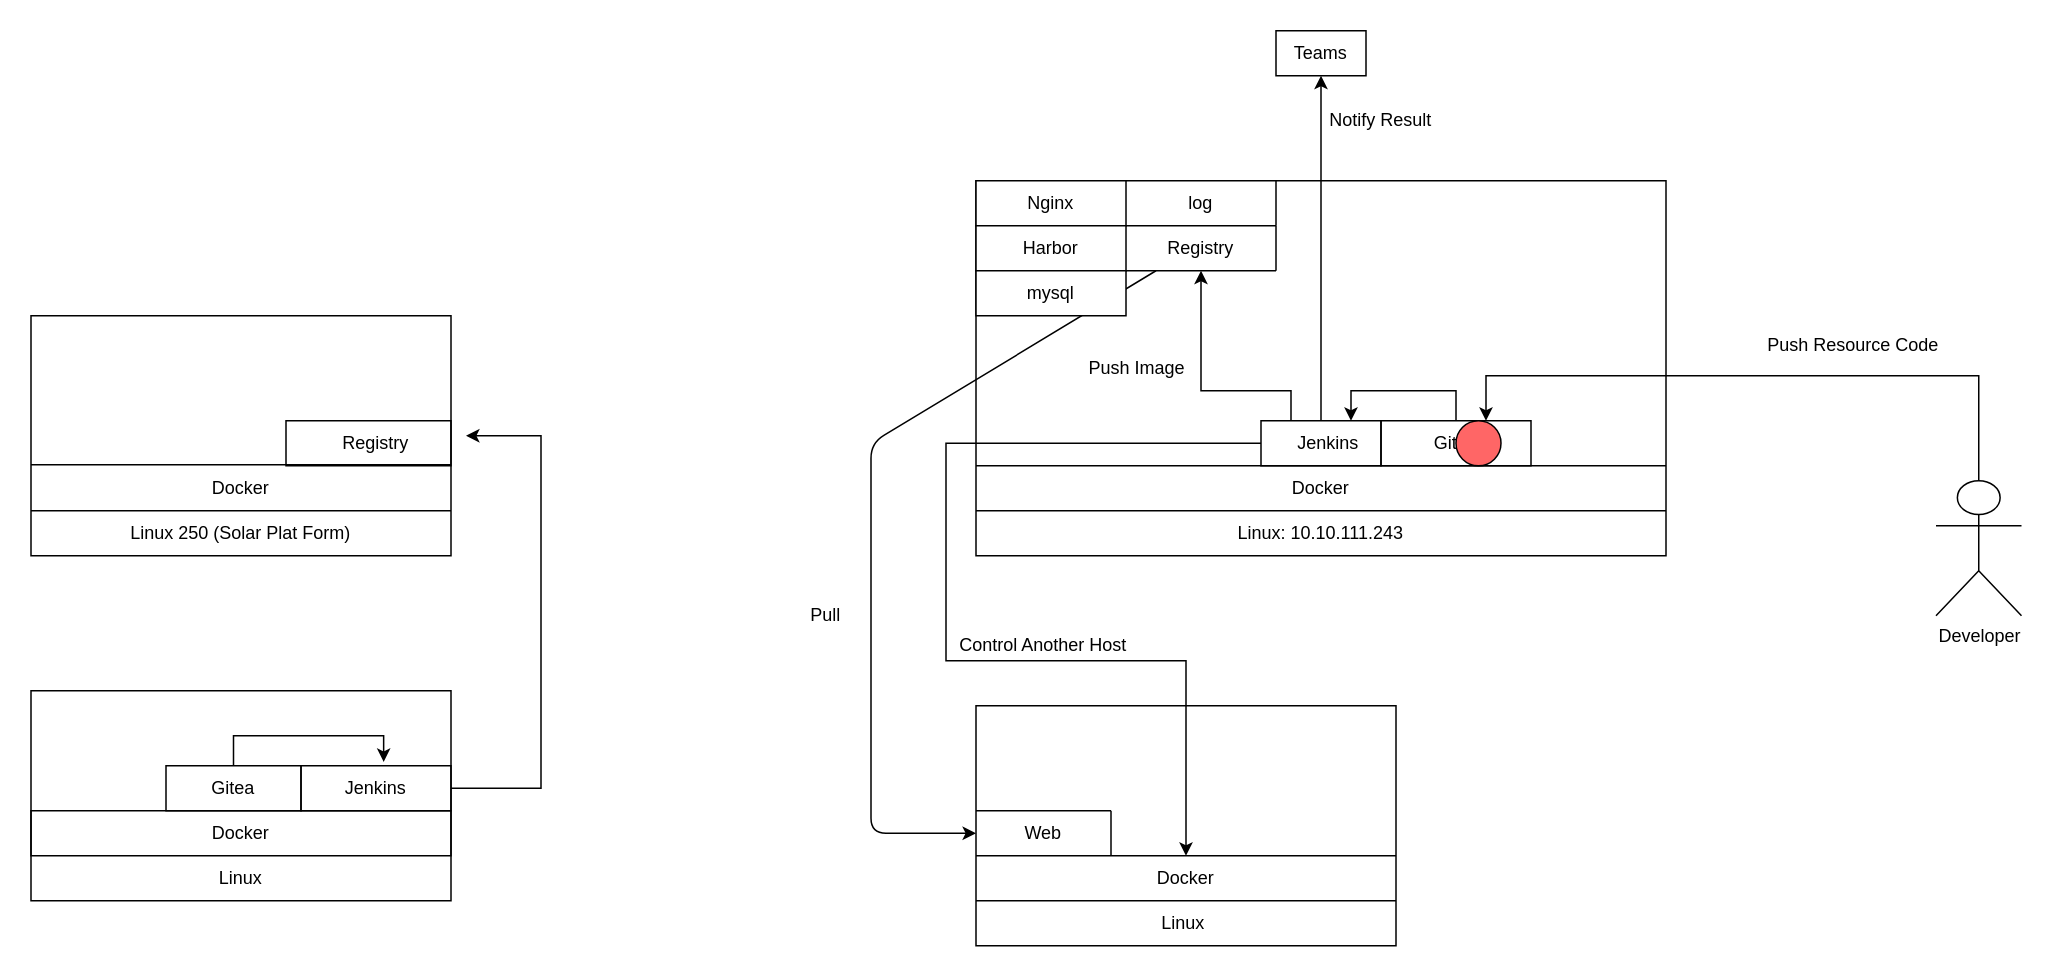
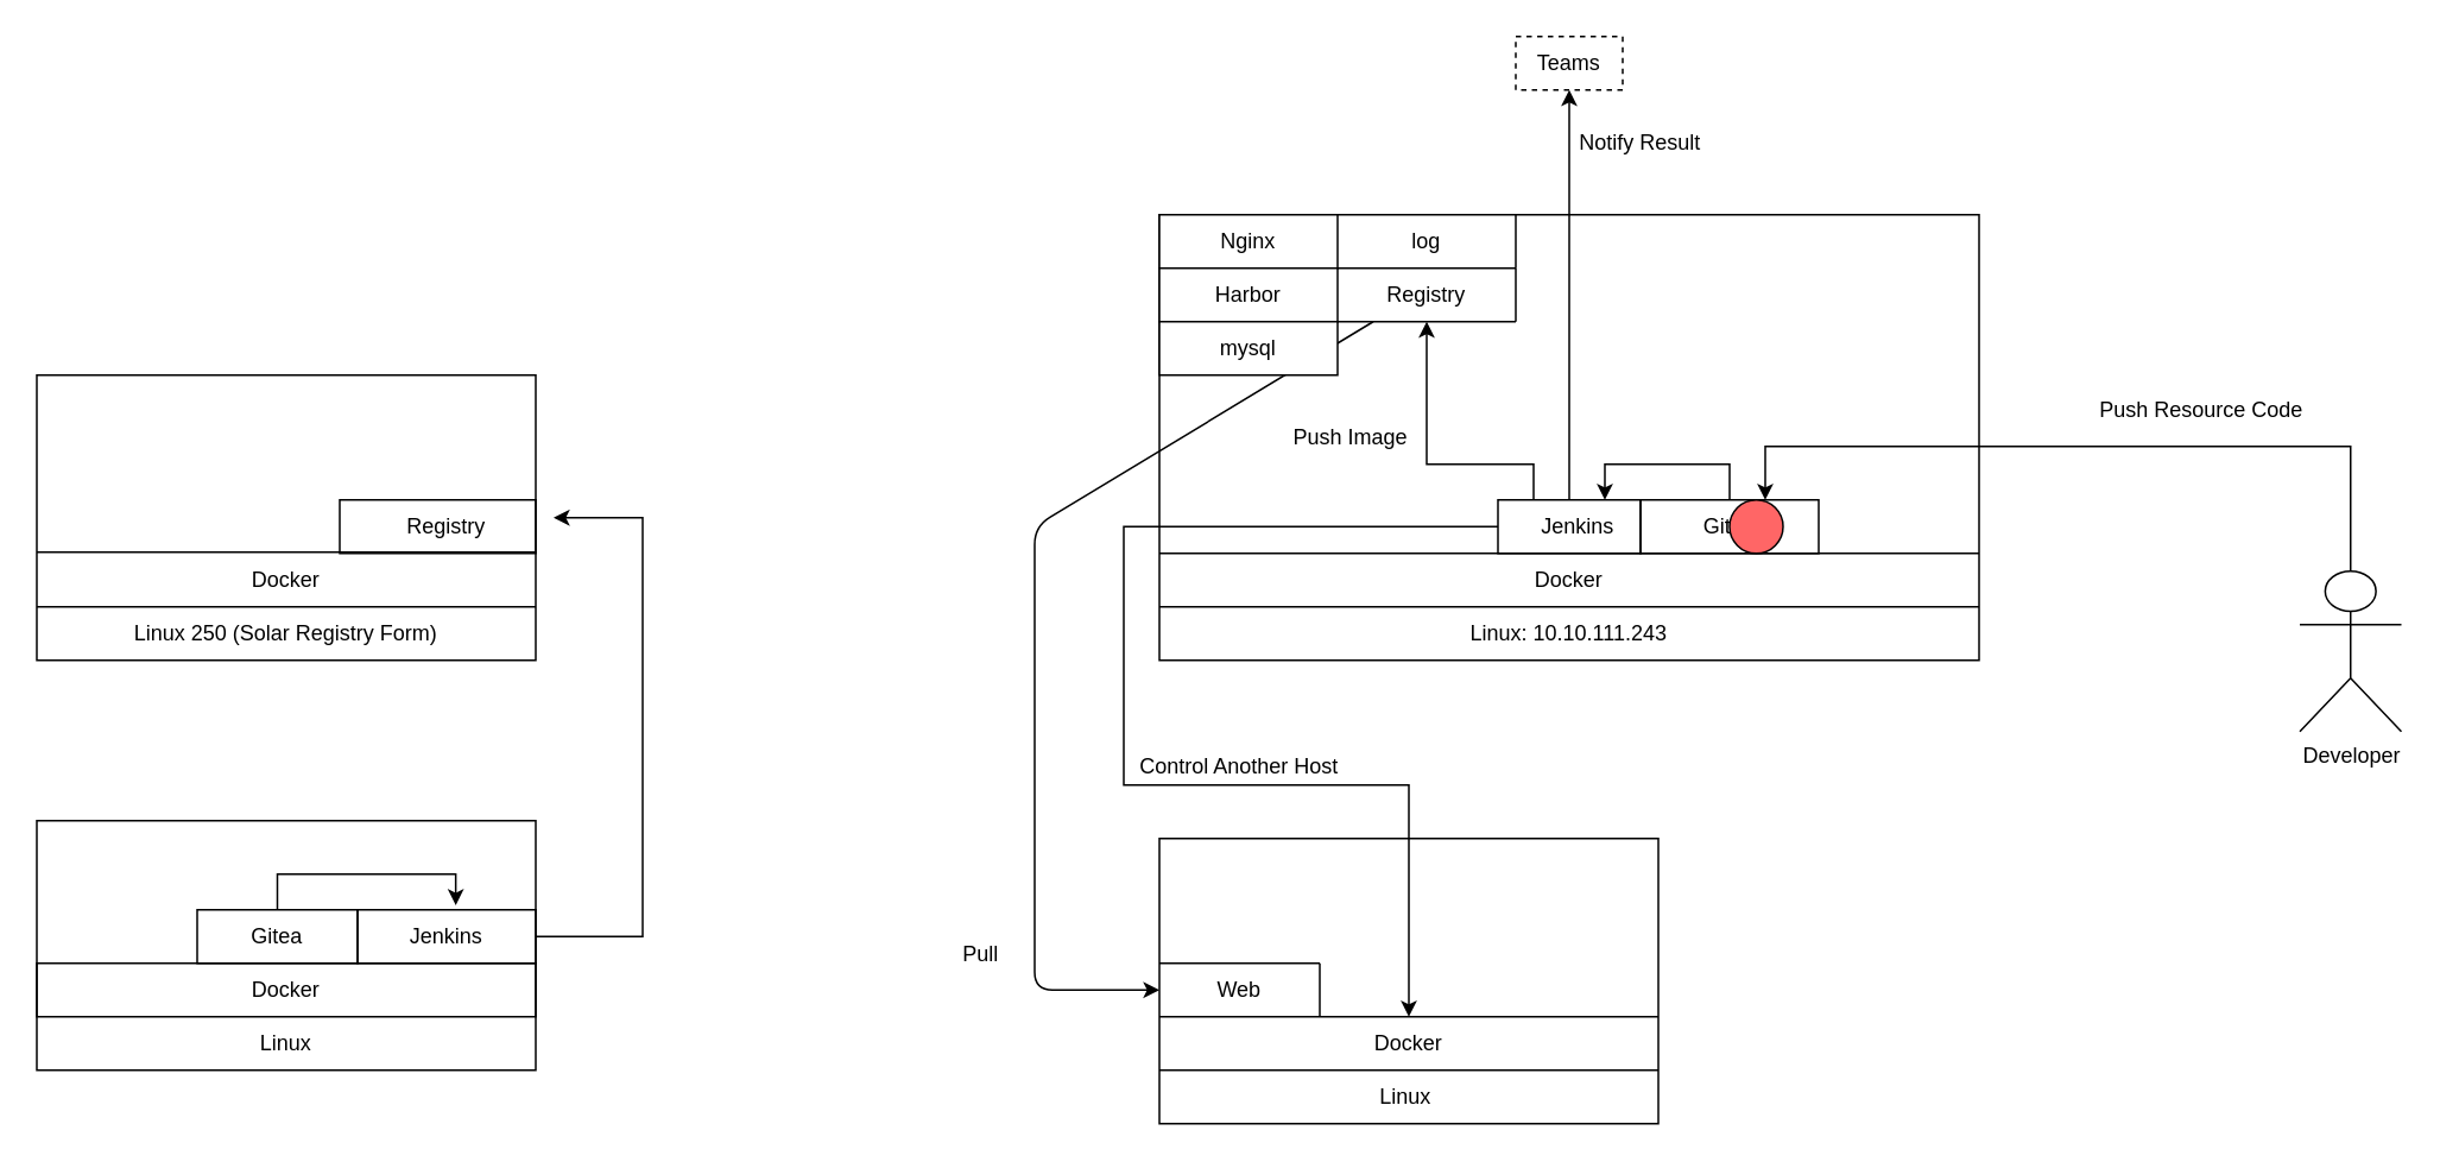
  <mxCell id="0" />
  <mxCell id="1" parent="0" />
  <mxCell id="2" value="" style="rounded=0;whiteSpace=wrap;html=1;" vertex="1" parent="1"><mxGeometry x="750" y="150" width="100" height="30" as="geometry" /></mxCell>
  <mxCell id="3" value="" style="rounded=0;whiteSpace=wrap;html=1;" vertex="1" parent="1"><mxGeometry x="750" y="120" width="100" height="30" as="geometry" /></mxCell>
  <mxCell id="4" value="" style="rounded=0;whiteSpace=wrap;html=1;" vertex="1" parent="1"><mxGeometry x="750" y="150" width="100" height="30" as="geometry" /></mxCell>
  <mxCell id="5" value="" style="rounded=0;whiteSpace=wrap;html=1;" vertex="1" parent="1"><mxGeometry x="750" y="120" width="100" height="30" as="geometry" /></mxCell>
  <mxCell id="6" value="" style="rounded=0;whiteSpace=wrap;html=1;" parent="1" vertex="1"><mxGeometry x="650" y="120" width="460" height="250" as="geometry" /></mxCell>
  <mxCell id="7" value="Linux: 10.10.111.243" style="text;html=1;strokeColor=none;fillColor=none;align=center;verticalAlign=middle;whiteSpace=wrap;rounded=0;" parent="1" vertex="1"><mxGeometry x="650" y="340" width="460" height="30" as="geometry" /></mxCell>
  <mxCell id="8" value="" style="endArrow=none;html=1;exitX=0;exitY=0;exitDx=0;exitDy=0;entryX=1;entryY=0;entryDx=0;entryDy=0;" parent="1" source="7" target="7" edge="1"><mxGeometry width="50" height="50" relative="1" as="geometry"><mxPoint x="850" y="370" as="sourcePoint" /><mxPoint x="900" y="320" as="targetPoint" /><Array as="points" /></mxGeometry></mxCell>
  <mxCell id="9" value="Docker" style="text;html=1;strokeColor=none;fillColor=none;align=center;verticalAlign=middle;whiteSpace=wrap;rounded=0;" parent="1" vertex="1"><mxGeometry x="650" y="310" width="460" height="30" as="geometry" /></mxCell>
  <mxCell id="10" value="" style="endArrow=none;html=1;exitX=0;exitY=0;exitDx=0;exitDy=0;entryX=1;entryY=0;entryDx=0;entryDy=0;" parent="1" source="9" target="9" edge="1"><mxGeometry width="50" height="50" relative="1" as="geometry"><mxPoint x="850" y="340" as="sourcePoint" /><mxPoint x="900" y="290" as="targetPoint" /></mxGeometry></mxCell>
  <mxCell id="11" value="" style="rounded=0;whiteSpace=wrap;html=1;" parent="1" vertex="1"><mxGeometry x="650" y="120" width="100" height="30" as="geometry" /></mxCell>
  <mxCell id="12" value="" style="rounded=0;whiteSpace=wrap;html=1;" parent="1" vertex="1"><mxGeometry x="650" y="470" width="280" height="160" as="geometry" /></mxCell>
  <mxCell id="13" value="Linux&amp;nbsp;" style="text;html=1;strokeColor=none;fillColor=none;align=center;verticalAlign=middle;whiteSpace=wrap;rounded=0;" parent="1" vertex="1"><mxGeometry x="650" y="600" width="280" height="30" as="geometry" /></mxCell>
  <mxCell id="14" value="Docker" style="text;html=1;strokeColor=none;fillColor=none;align=center;verticalAlign=middle;whiteSpace=wrap;rounded=0;" parent="1" vertex="1"><mxGeometry x="650" y="570" width="280" height="30" as="geometry" /></mxCell>
  <mxCell id="15" value="" style="endArrow=none;html=1;exitX=0;exitY=0;exitDx=0;exitDy=0;entryX=1;entryY=0;entryDx=0;entryDy=0;" parent="1" edge="1"><mxGeometry width="50" height="50" relative="1" as="geometry"><mxPoint x="650" y="600" as="sourcePoint" /><mxPoint x="930" y="600" as="targetPoint" /><Array as="points" /></mxGeometry></mxCell>
  <mxCell id="16" value="" style="endArrow=none;html=1;exitX=0;exitY=0;exitDx=0;exitDy=0;entryX=1;entryY=0;entryDx=0;entryDy=0;" parent="1" source="14" target="14" edge="1"><mxGeometry width="50" height="50" relative="1" as="geometry"><mxPoint x="830" y="460" as="sourcePoint" /><mxPoint x="880" y="410" as="targetPoint" /></mxGeometry></mxCell>
  <mxCell id="17" value="" style="endArrow=classic;html=1;entryX=0;entryY=0.5;entryDx=0;entryDy=0;entryPerimeter=0;" parent="1" target="18" edge="1"><mxGeometry width="50" height="50" relative="1" as="geometry"><mxPoint x="770" y="180" as="sourcePoint" /><mxPoint x="640" y="550" as="targetPoint" /><Array as="points"><mxPoint x="580" y="295" /><mxPoint x="580" y="555" /></Array></mxGeometry></mxCell>
  <mxCell id="18" value="Web" style="text;html=1;strokeColor=none;fillColor=none;align=center;verticalAlign=middle;whiteSpace=wrap;rounded=0;" parent="1" vertex="1"><mxGeometry x="650" y="540" width="90" height="30" as="geometry" /></mxCell>
  <mxCell id="19" value="" style="endArrow=none;html=1;exitX=0;exitY=0;exitDx=0;exitDy=0;entryX=1;entryY=0;entryDx=0;entryDy=0;" parent="1" source="18" target="18" edge="1"><mxGeometry width="50" height="50" relative="1" as="geometry"><mxPoint x="830" y="470" as="sourcePoint" /><mxPoint x="880" y="420" as="targetPoint" /></mxGeometry></mxCell>
  <mxCell id="20" value="" style="endArrow=none;html=1;exitX=1;exitY=0;exitDx=0;exitDy=0;entryX=1;entryY=1;entryDx=0;entryDy=0;" parent="1" source="18" target="18" edge="1"><mxGeometry width="50" height="50" relative="1" as="geometry"><mxPoint x="830" y="470" as="sourcePoint" /><mxPoint x="880" y="420" as="targetPoint" /></mxGeometry></mxCell>
- <mxCell id="21" value="Pull" style="text;html=1;strokeColor=none;fillColor=none;align=center;verticalAlign=middle;whiteSpace=wrap;rounded=0;" parent="1" vertex="1"><mxGeometry x="530" y="400" width="40" height="20" as="geometry" /></mxCell>
+ <mxCell id="21" value="Pull" style="text;html=1;strokeColor=none;fillColor=none;align=center;verticalAlign=middle;whiteSpace=wrap;rounded=0;" parent="1" vertex="1"><mxGeometry x="530" y="525" width="40" height="20" as="geometry" /></mxCell>
  <mxCell id="22" value="" style="rounded=0;whiteSpace=wrap;html=1;" parent="1" vertex="1"><mxGeometry x="20" y="210" width="280" height="160" as="geometry" /></mxCell>
- <mxCell id="23" value="Linux 250 (Solar Plat Form)" style="text;html=1;strokeColor=none;fillColor=none;align=center;verticalAlign=middle;whiteSpace=wrap;rounded=0;" parent="1" vertex="1"><mxGeometry x="20" y="340" width="280" height="30" as="geometry" /></mxCell>
+ <mxCell id="23" value="Linux 250 (Solar Registry Form)" style="text;html=1;strokeColor=none;fillColor=none;align=center;verticalAlign=middle;whiteSpace=wrap;rounded=0;" parent="1" vertex="1"><mxGeometry x="20" y="340" width="280" height="30" as="geometry" /></mxCell>
  <mxCell id="24" value="Docker" style="text;html=1;strokeColor=none;fillColor=none;align=center;verticalAlign=middle;whiteSpace=wrap;rounded=0;" parent="1" vertex="1"><mxGeometry x="20" y="310" width="280" height="30" as="geometry" /></mxCell>
  <mxCell id="25" value="" style="endArrow=none;html=1;exitX=0;exitY=1;exitDx=0;exitDy=0;entryX=1;entryY=1;entryDx=0;entryDy=0;" parent="1" source="24" target="24" edge="1"><mxGeometry width="50" height="50" relative="1" as="geometry"><mxPoint x="410" y="460" as="sourcePoint" /><mxPoint x="460" y="410" as="targetPoint" /></mxGeometry></mxCell>
  <mxCell id="26" value="" style="endArrow=none;html=1;exitX=0;exitY=1;exitDx=0;exitDy=0;entryX=1;entryY=1;entryDx=0;entryDy=0;" parent="1" edge="1"><mxGeometry width="50" height="50" relative="1" as="geometry"><mxPoint x="20" y="309.31" as="sourcePoint" /><mxPoint x="300" y="309.31" as="targetPoint" /></mxGeometry></mxCell>
  <mxCell id="27" value="Registry" style="text;html=1;strokeColor=none;fillColor=none;align=center;verticalAlign=middle;whiteSpace=wrap;rounded=0;" parent="1" vertex="1"><mxGeometry x="200" y="280" width="100" height="30" as="geometry" /></mxCell>
  <mxCell id="28" value="" style="rounded=0;whiteSpace=wrap;html=1;strokeColor=#000000;fillColor=none;" parent="1" vertex="1"><mxGeometry x="190" y="280" width="110" height="30" as="geometry" /></mxCell>
  <mxCell id="29" value="" style="rounded=0;whiteSpace=wrap;html=1;" parent="1" vertex="1"><mxGeometry x="20" y="460" width="280" height="140" as="geometry" /></mxCell>
  <mxCell id="30" value="Linux" style="text;html=1;strokeColor=none;fillColor=none;align=center;verticalAlign=middle;whiteSpace=wrap;rounded=0;" parent="1" vertex="1"><mxGeometry x="20" y="570" width="280" height="30" as="geometry" /></mxCell>
  <mxCell id="31" value="Docker" style="text;html=1;strokeColor=none;fillColor=none;align=center;verticalAlign=middle;whiteSpace=wrap;rounded=0;" parent="1" vertex="1"><mxGeometry x="20" y="540" width="280" height="30" as="geometry" /></mxCell>
  <mxCell id="32" value="Gitea" style="text;html=1;strokeColor=none;fillColor=none;align=center;verticalAlign=middle;whiteSpace=wrap;rounded=0;" parent="1" vertex="1"><mxGeometry x="110" y="510" width="90" height="30" as="geometry" /></mxCell>
  <mxCell id="33" value="Jenkins" style="text;html=1;strokeColor=none;fillColor=none;align=center;verticalAlign=middle;whiteSpace=wrap;rounded=0;" parent="1" vertex="1"><mxGeometry x="200" y="510" width="100" height="30" as="geometry" /></mxCell>
  <mxCell id="34" value="" style="rounded=0;whiteSpace=wrap;html=1;strokeColor=#000000;fillColor=none;" parent="1" vertex="1"><mxGeometry x="20" y="540" width="280" height="30" as="geometry" /></mxCell>
  <mxCell id="35" style="edgeStyle=orthogonalEdgeStyle;rounded=0;orthogonalLoop=1;jettySize=auto;html=1;exitX=0.5;exitY=0;exitDx=0;exitDy=0;entryX=0.551;entryY=-0.086;entryDx=0;entryDy=0;entryPerimeter=0;" parent="1" source="36" target="38" edge="1"><mxGeometry relative="1" as="geometry"><Array as="points"><mxPoint x="155" y="490" /><mxPoint x="255" y="490" /></Array></mxGeometry></mxCell>
  <mxCell id="36" value="" style="rounded=0;whiteSpace=wrap;html=1;strokeColor=#000000;fillColor=none;" parent="1" vertex="1"><mxGeometry x="110" y="510" width="90" height="30" as="geometry" /></mxCell>
  <mxCell id="37" style="edgeStyle=orthogonalEdgeStyle;rounded=0;orthogonalLoop=1;jettySize=auto;html=1;exitX=1;exitY=0.5;exitDx=0;exitDy=0;" parent="1" source="38" edge="1"><mxGeometry relative="1" as="geometry"><mxPoint x="310" y="290" as="targetPoint" /><Array as="points"><mxPoint x="360" y="525" /><mxPoint x="360" y="290" /></Array></mxGeometry></mxCell>
  <mxCell id="38" value="" style="rounded=0;whiteSpace=wrap;html=1;strokeColor=#000000;fillColor=none;" parent="1" vertex="1"><mxGeometry x="200" y="510" width="100" height="30" as="geometry" /></mxCell>
  <mxCell id="39" value="Gitea" style="text;html=1;strokeColor=none;fillColor=none;align=center;verticalAlign=middle;whiteSpace=wrap;rounded=0;" parent="1" vertex="1"><mxGeometry x="920" y="280" width="100" height="30" as="geometry" /></mxCell>
  <mxCell id="40" value="Jenkins" style="text;html=1;strokeColor=none;fillColor=none;align=center;verticalAlign=middle;whiteSpace=wrap;rounded=0;" parent="1" vertex="1"><mxGeometry x="840" y="280" width="90" height="30" as="geometry" /></mxCell>
  <mxCell id="41" style="edgeStyle=orthogonalEdgeStyle;rounded=0;orthogonalLoop=1;jettySize=auto;html=1;exitX=0.5;exitY=0;exitDx=0;exitDy=0;entryX=0.75;entryY=0;entryDx=0;entryDy=0;" parent="1" source="42" target="46" edge="1"><mxGeometry relative="1" as="geometry"><Array as="points"><mxPoint x="970" y="260" /><mxPoint x="900" y="260" /></Array></mxGeometry></mxCell>
  <mxCell id="42" value="" style="rounded=0;whiteSpace=wrap;html=1;strokeColor=#000000;fillColor=none;" parent="1" vertex="1"><mxGeometry x="920" y="280" width="100" height="30" as="geometry" /></mxCell>
  <mxCell id="43" style="edgeStyle=orthogonalEdgeStyle;rounded=0;orthogonalLoop=1;jettySize=auto;html=1;exitX=0.25;exitY=0;exitDx=0;exitDy=0;" parent="1" source="46" edge="1"><mxGeometry relative="1" as="geometry"><mxPoint x="800" y="180" as="targetPoint" /><Array as="points"><mxPoint x="860" y="260" /><mxPoint x="800" y="260" /><mxPoint x="800" y="180" /></Array></mxGeometry></mxCell>
  <mxCell id="44" style="edgeStyle=orthogonalEdgeStyle;rounded=0;orthogonalLoop=1;jettySize=auto;html=1;exitX=0.5;exitY=0;exitDx=0;exitDy=0;" parent="1" source="46" target="48" edge="1"><mxGeometry relative="1" as="geometry"><mxPoint x="880.286" y="170" as="targetPoint" /></mxGeometry></mxCell>
  <mxCell id="45" style="edgeStyle=orthogonalEdgeStyle;rounded=0;orthogonalLoop=1;jettySize=auto;html=1;" edge="1" parent="1" source="46" target="14"><mxGeometry relative="1" as="geometry"><mxPoint x="620" y="500" as="targetPoint" /><Array as="points"><mxPoint x="630" y="295" /><mxPoint x="630" y="440" /><mxPoint x="790" y="440" /></Array></mxGeometry></mxCell>
  <mxCell id="46" value="" style="rounded=0;whiteSpace=wrap;html=1;strokeColor=#000000;fillColor=none;" parent="1" vertex="1"><mxGeometry x="840" y="280" width="80" height="30" as="geometry" /></mxCell>
  <mxCell id="47" value="Push Image" style="text;html=1;strokeColor=none;fillColor=none;align=center;verticalAlign=middle;whiteSpace=wrap;rounded=0;" parent="1" vertex="1"><mxGeometry x="720" y="235" width="75" height="20" as="geometry" /></mxCell>
- <mxCell id="48" value="Teams" style="rounded=0;whiteSpace=wrap;html=1;" parent="1" vertex="1"><mxGeometry x="850" y="20" width="60" height="30" as="geometry" /></mxCell>
+ <mxCell id="48" value="Teams" style="rounded=0;whiteSpace=wrap;html=1;dashed=1;" parent="1" vertex="1"><mxGeometry x="850" y="20" width="60" height="30" as="geometry" /></mxCell>
  <mxCell id="49" value="Notify Result" style="text;html=1;strokeColor=none;fillColor=none;align=center;verticalAlign=middle;whiteSpace=wrap;rounded=0;" parent="1" vertex="1"><mxGeometry x="880" y="70" width="80" height="20" as="geometry" /></mxCell>
  <mxCell id="50" style="edgeStyle=orthogonalEdgeStyle;rounded=0;orthogonalLoop=1;jettySize=auto;html=1;entryX=0.7;entryY=0;entryDx=0;entryDy=0;entryPerimeter=0;" parent="1" source="51" target="42" edge="1"><mxGeometry relative="1" as="geometry"><mxPoint x="980" y="205" as="targetPoint" /><Array as="points"><mxPoint x="1319" y="250" /><mxPoint x="990" y="250" /></Array></mxGeometry></mxCell>
  <mxCell id="51" value="Developer&lt;br&gt;" style="shape=umlActor;verticalLabelPosition=bottom;verticalAlign=top;html=1;outlineConnect=0;strokeColor=#000000;fillColor=none;" parent="1" vertex="1"><mxGeometry x="1290" y="320" width="57" height="90" as="geometry" /></mxCell>
  <mxCell id="52" value="Nginx" style="text;html=1;strokeColor=none;fillColor=none;align=center;verticalAlign=middle;whiteSpace=wrap;rounded=0;" vertex="1" parent="1"><mxGeometry x="650" y="120" width="100" height="30" as="geometry" /></mxCell>
  <mxCell id="53" value="Registry" style="text;html=1;strokeColor=none;fillColor=none;align=center;verticalAlign=middle;whiteSpace=wrap;rounded=0;" vertex="1" parent="1"><mxGeometry x="750" y="150" width="100" height="30" as="geometry" /></mxCell>
  <mxCell id="54" value="Registry" style="text;html=1;strokeColor=none;fillColor=none;align=center;verticalAlign=middle;whiteSpace=wrap;rounded=0;" vertex="1" parent="1"><mxGeometry x="650" y="180" width="100" height="30" as="geometry" /></mxCell>
  <mxCell id="55" value="log" style="text;html=1;strokeColor=none;fillColor=none;align=center;verticalAlign=middle;whiteSpace=wrap;rounded=0;" vertex="1" parent="1"><mxGeometry x="750" y="120" width="100" height="30" as="geometry" /></mxCell>
  <mxCell id="56" value="Registry" style="text;html=1;strokeColor=none;fillColor=none;align=center;verticalAlign=middle;whiteSpace=wrap;rounded=0;" vertex="1" parent="1"><mxGeometry x="650" y="150" width="100" height="30" as="geometry" /></mxCell>
  <mxCell id="57" value="Harbor" style="rounded=0;whiteSpace=wrap;html=1;" vertex="1" parent="1"><mxGeometry x="650" y="150" width="100" height="30" as="geometry" /></mxCell>
  <mxCell id="58" value="mysql" style="rounded=0;whiteSpace=wrap;html=1;" vertex="1" parent="1"><mxGeometry x="650" y="180" width="100" height="30" as="geometry" /></mxCell>
  <mxCell id="59" value="" style="endArrow=none;html=1;exitX=1;exitY=0;exitDx=0;exitDy=0;entryX=1;entryY=1;entryDx=0;entryDy=0;" edge="1" parent="1" source="56" target="55"><mxGeometry width="50" height="50" relative="1" as="geometry"><mxPoint x="771.5" y="120" as="sourcePoint" /><mxPoint x="821.5" y="70" as="targetPoint" /></mxGeometry></mxCell>
  <mxCell id="60" value="" style="endArrow=none;html=1;exitX=1;exitY=0;exitDx=0;exitDy=0;entryX=1;entryY=1;entryDx=0;entryDy=0;" edge="1" parent="1"><mxGeometry width="50" height="50" relative="1" as="geometry"><mxPoint x="750" y="180" as="sourcePoint" /><mxPoint x="850" y="180" as="targetPoint" /></mxGeometry></mxCell>
  <mxCell id="61" value="" style="endArrow=none;html=1;exitX=1;exitY=0;exitDx=0;exitDy=0;entryX=1;entryY=0;entryDx=0;entryDy=0;" edge="1" parent="1" source="53" target="55"><mxGeometry width="50" height="50" relative="1" as="geometry"><mxPoint x="800" y="80" as="sourcePoint" /><mxPoint x="850" y="30" as="targetPoint" /><Array as="points" /></mxGeometry></mxCell>
  <mxCell id="62" value="" style="endArrow=none;html=1;exitX=1;exitY=0;exitDx=0;exitDy=0;entryX=1;entryY=0;entryDx=0;entryDy=0;" edge="1" parent="1"><mxGeometry width="50" height="50" relative="1" as="geometry"><mxPoint x="850" y="180" as="sourcePoint" /><mxPoint x="850" y="150" as="targetPoint" /><Array as="points" /></mxGeometry></mxCell>
  <mxCell id="63" value="Push Resource Code" style="text;html=1;strokeColor=none;fillColor=none;align=center;verticalAlign=middle;whiteSpace=wrap;rounded=0;" vertex="1" parent="1"><mxGeometry x="1160" y="220" width="150" height="20" as="geometry" /></mxCell>
  <mxCell id="64" value="" style="ellipse;whiteSpace=wrap;html=1;aspect=fixed;fillColor=#FF6666;" vertex="1" parent="1"><mxGeometry x="970" y="280" width="30" height="30" as="geometry" /></mxCell>
  <mxCell id="65" value="Control Another Host" style="text;html=1;strokeColor=none;fillColor=none;align=center;verticalAlign=middle;whiteSpace=wrap;rounded=0;" vertex="1" parent="1"><mxGeometry x="637" y="420" width="116" height="20" as="geometry" /></mxCell>
